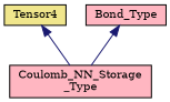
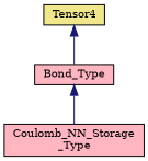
  digraph {
    fontname="DejaVu Serif"
    node [color=black fillcolor=lightpink fontname="DejaVu Serif" fontsize=10 shape=record style=filled]
    edge [color=midnightblue dir=back fontname="DejaVu Serif" fontsize=10 labelfontname=Helvetica labelfontsize=10 style=solid]
    n1 [fontcolor=black height=0.2 label="Coulomb_NN_Storage\l_Type" width=0.4]
    n2 [fillcolor=khaki height=0.2 label=Tensor4 width=0.4]
    n3 [height=0.2 label=Bond_Type width=0.4]
-   n2 -> n1
+   n2 -> n3
    n3 -> n1
  }
